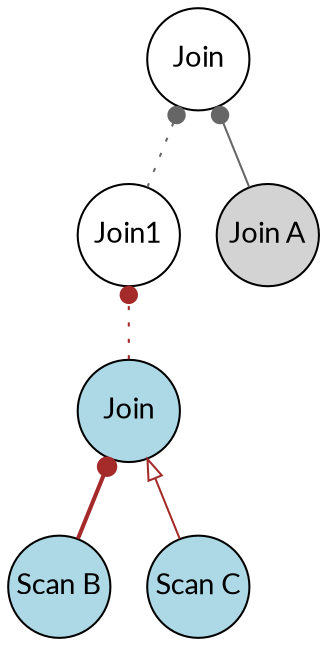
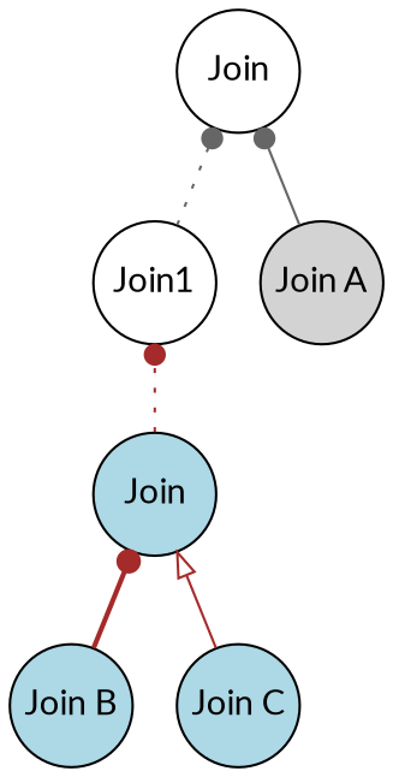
  digraph {
    fontname=Lato
    rankdir=BT
    splines=line
    node [fixedsize=true fontname=Lato shape=circle style=filled]
    edge [arrowhead=dot color=brown fontname=Lato style=dotted]
    n1 [height=0.7 label=Join width=0.7 style=""]
    n2 [height=0.7 label=Join1 width=0.7 style=""]
    n3 [height=0.7 label="Join A" width=0.7]
    n4 [fillcolor=lightblue height=0.7 label=Join width=0.7]
-   n5 [fillcolor=lightblue height=0.7 label="Scan B" width=0.7]
-   n6 [fillcolor=lightblue height=0.7 label="Scan C" width=0.7]
+   n5 [fillcolor=lightblue height=0.7 label="Join B" width=0.7]
+   n6 [fillcolor=lightblue height=0.7 label="Join C" width=0.7]
    n2 -> n1 [color=gray40]
    n3 -> n1 [color=gray40 style=solid]
    n4 -> n2
    n5 -> n4 [style=bold]
    n6 -> n4 [arrowhead=onormal style=solid]
  }
